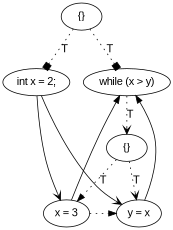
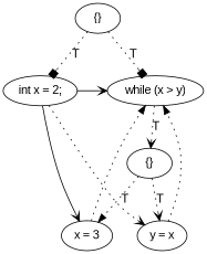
  digraph {
    fontname="Liberation Sans"
    rankdir=TD
    node [fontname="Liberation Sans"]
    edge [arrowhead=vee fontname="Liberation Sans" style=dotted]
    n1 [label="int x = 2;"]
    n2 [label="while (x > y)"]
    n3 [label="{}"]
    n4 [label="y = x"]
    n5 [label="x = 3"]
    n6 [label="{}"]
    subgraph sub_1 {
      rank=same
      n1
      n2
    }
    subgraph sub_2 {
      rank=same
      n3
    }
    subgraph sub_3 {
      rank=same
      n4
      n5
    }
-   n1 -> n4 [style=solid]
+   n1 -> n2 [style=solid]
+   n1 -> n4
    n1 -> n5 [style=solid]
    n2 -> n3 [label=T]
    n3 -> n4 [label=T]
    n3 -> n5 [arrowhead=normal label=T]
-   n4 -> n2 [arrowhead=normal style=solid]
-   n5 -> n2 [arrowhead=normal style=solid]
-   n5 -> n4 [arrowhead=normal]
+   n4 -> n2 [arrowhead=normal]
+   n5 -> n2 [arrowhead=normal]
    n6 -> n1 [arrowhead=box label=T]
    n6 -> n2 [arrowhead=box label=T]
  }
